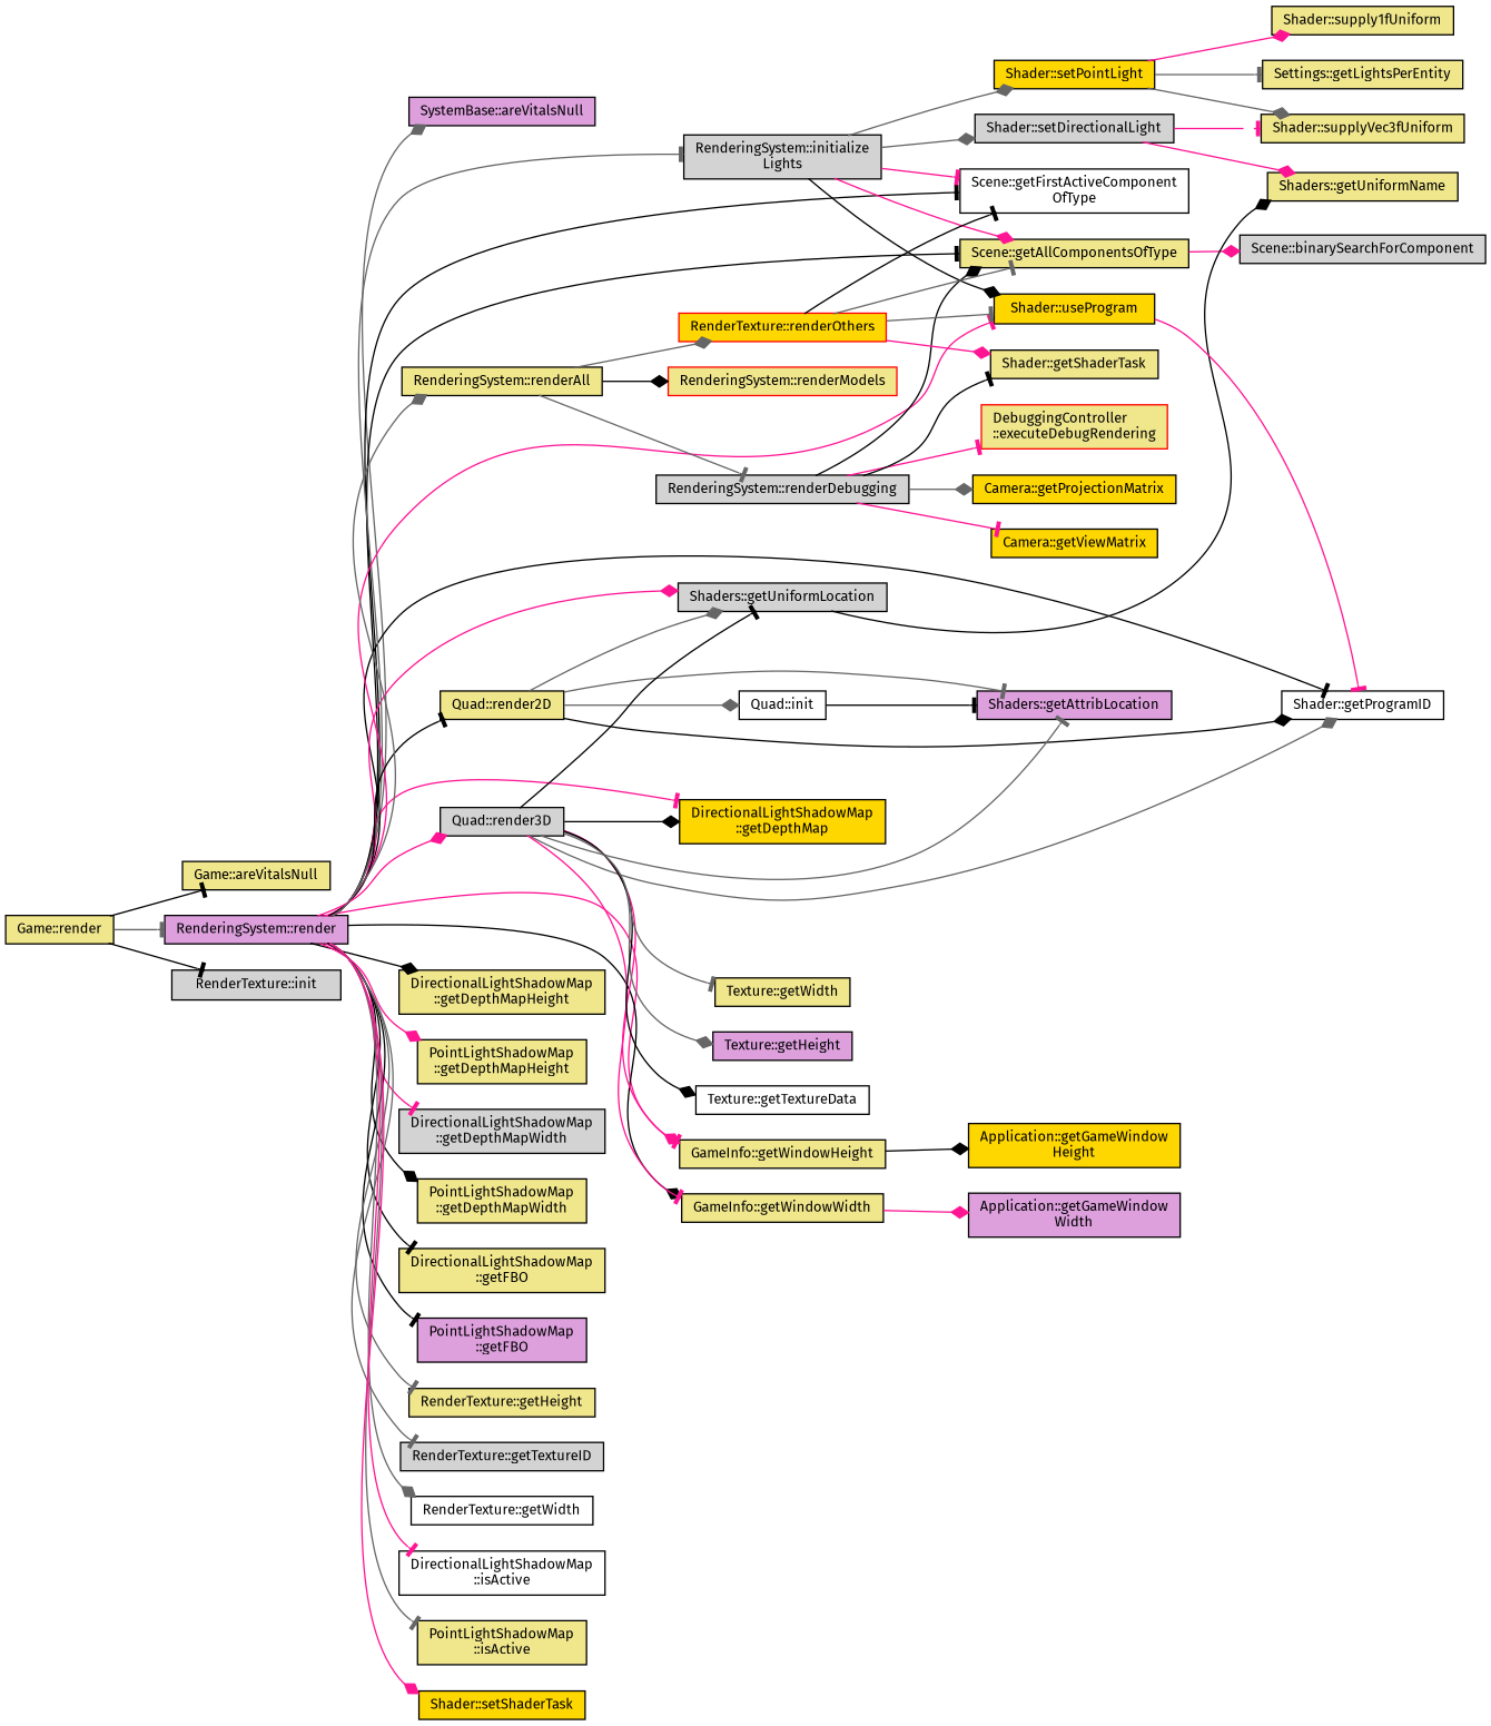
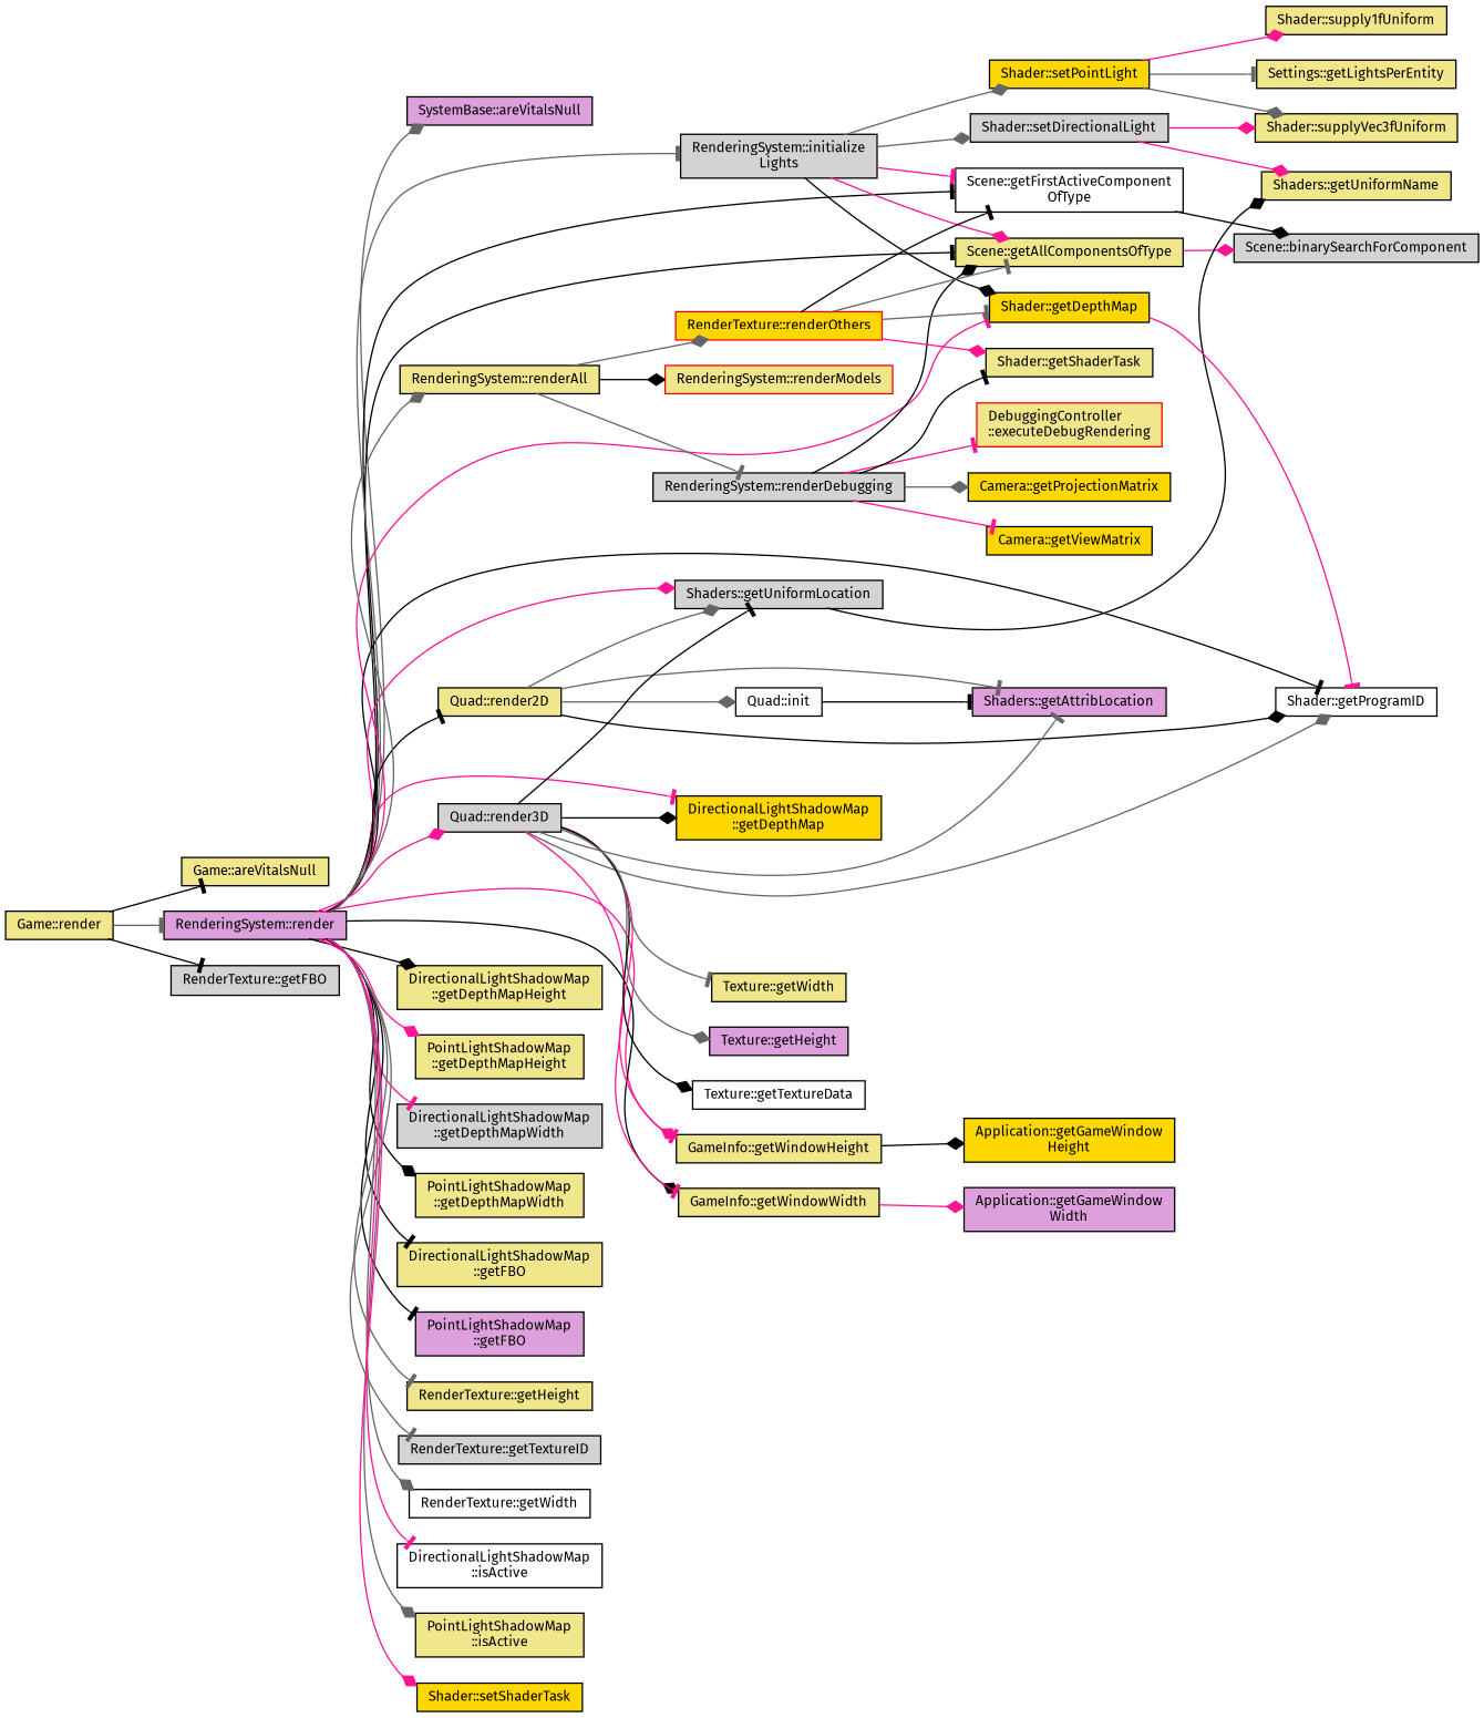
  digraph {
    fontname="Fira Sans"
    rankdir=LR
    node [color=black fillcolor=khaki fontname="Fira Sans" fontsize=10 shape=record style=filled]
    edge [arrowhead=diamond color=black fontname="Fira Sans" fontsize=10 labelfontname=Helvetica labelfontsize=10 style=solid]
    n1 [fontcolor=black height=0.2 label="Game::render" width=0.4]
    n2 [height=0.2 label="Game::areVitalsNull" width=0.4]
    n3 [fillcolor=plum height=0.2 label="RenderingSystem::render" width=0.4]
-   n4 [fillcolor=lightgrey height=0.2 label="RenderTexture::init" width=0.4]
+   n4 [fillcolor=lightgrey height=0.2 label="RenderTexture::getFBO" width=0.4]
    n5 [fillcolor=plum height=0.2 label="SystemBase::areVitalsNull" width=0.4]
    n6 [height=0.2 label="Scene::getAllComponentsOfType" width=0.4]
    n7 [fillcolor=gold height=0.2 label="DirectionalLightShadowMap\l::getDepthMap" width=0.4]
    n8 [height=0.2 label="DirectionalLightShadowMap\l::getDepthMapHeight" width=0.4]
    n9 [height=0.2 label="PointLightShadowMap\l::getDepthMapHeight" width=0.4]
    n10 [fillcolor=lightgrey height=0.2 label="DirectionalLightShadowMap\l::getDepthMapWidth" width=0.4]
    n11 [height=0.2 label="PointLightShadowMap\l::getDepthMapWidth" width=0.4]
    n12 [height=0.2 label="DirectionalLightShadowMap\l::getFBO" width=0.4]
    n13 [fillcolor=plum height=0.2 label="PointLightShadowMap\l::getFBO" width=0.4]
    n14 [fillcolor=white height=0.2 label="Scene::getFirstActiveComponent\lOfType" width=0.4]
    n15 [height=0.2 label="RenderTexture::getHeight" width=0.4]
    n16 [fillcolor=white height=0.2 label="Shader::getProgramID" width=0.4]
    n17 [fillcolor=lightgrey height=0.2 label="RenderTexture::getTextureID" width=0.4]
    n18 [fillcolor=lightgrey height=0.2 label="Shaders::getUniformLocation" width=0.4]
    n19 [fillcolor=white height=0.2 label="RenderTexture::getWidth" width=0.4]
    n20 [height=0.2 label="GameInfo::getWindowHeight" width=0.4]
    n21 [height=0.2 label="GameInfo::getWindowWidth" width=0.4]
    n22 [fillcolor=lightgrey height=0.2 label="RenderingSystem::initialize\lLights" width=0.4]
-   n23 [fillcolor=gold height=0.2 label="Shader::useProgram" width=0.4]
+   n23 [fillcolor=gold height=0.2 label="Shader::getDepthMap" width=0.4]
    n24 [fillcolor=white height=0.2 label="DirectionalLightShadowMap\l::isActive" width=0.4]
    n25 [height=0.2 label="PointLightShadowMap\l::isActive" width=0.4]
    n26 [height=0.2 label="Quad::render2D" width=0.4]
    n27 [fillcolor=lightgrey height=0.2 label="Quad::render3D" width=0.4]
    n28 [height=0.2 label="RenderingSystem::renderAll" width=0.4]
    n29 [fillcolor=gold height=0.2 label="Shader::setShaderTask" width=0.4]
    n30 [fillcolor=lightgrey height=0.2 label="Scene::binarySearchForComponent" width=0.4]
    n31 [height=0.2 label="Shaders::getUniformName" width=0.4]
    n32 [fillcolor=gold height=0.2 label="Application::getGameWindow\lHeight" width=0.4]
    n33 [fillcolor=plum height=0.2 label="Application::getGameWindow\lWidth" width=0.4]
    n34 [fillcolor=lightgrey height=0.2 label="Shader::setDirectionalLight" width=0.4]
    n35 [fillcolor=gold height=0.2 label="Shader::setPointLight" width=0.4]
    n36 [fillcolor=plum height=0.2 label="Shaders::getAttribLocation" width=0.4]
    n37 [fillcolor=white height=0.2 label="Quad::init" width=0.4]
    n38 [fillcolor=plum height=0.2 label="Texture::getHeight" width=0.4]
    n39 [fillcolor=white height=0.2 label="Texture::getTextureData" width=0.4]
    n40 [height=0.2 label="Texture::getWidth" width=0.4]
    n41 [fillcolor=lightgrey height=0.2 label="RenderingSystem::renderDebugging" width=0.4]
    n42 [color=red height=0.2 label="RenderingSystem::renderModels" width=0.4]
    n43 [color=red fillcolor=gold height=0.2 label="RenderTexture::renderOthers" width=0.4]
    n44 [height=0.2 label="Shader::supplyVec3fUniform" width=0.4]
    n45 [height=0.2 label="Settings::getLightsPerEntity" width=0.4]
    n46 [height=0.2 label="Shader::supply1fUniform" width=0.4]
    n47 [color=red height=0.2 label="DebuggingController\l::executeDebugRendering" width=0.4]
    n48 [fillcolor=gold height=0.2 label="Camera::getProjectionMatrix" width=0.4]
    n49 [height=0.2 label="Shader::getShaderTask" width=0.4]
    n50 [fillcolor=gold height=0.2 label="Camera::getViewMatrix" width=0.4]
    n1 -> n2 [arrowhead=tee]
    n1 -> n3 [arrowhead=tee color=gray40]
    n1 -> n4 [arrowhead=tee]
    n3 -> n5 [color=gray40]
    n3 -> n6 [arrowhead=tee]
    n3 -> n7 [arrowhead=tee color=deeppink]
    n3 -> n8
    n3 -> n9 [color=deeppink]
    n3 -> n10 [arrowhead=tee color=deeppink]
    n3 -> n11
    n3 -> n12 [arrowhead=tee]
    n3 -> n13 [arrowhead=tee]
    n3 -> n14 [arrowhead=tee]
    n3 -> n15 [arrowhead=tee color=gray40]
    n3 -> n16 [arrowhead=tee]
    n3 -> n17 [arrowhead=tee color=gray40]
    n3 -> n18 [color=deeppink]
    n3 -> n19 [color=gray40]
    n3 -> n20 [arrowhead=tee color=deeppink]
    n3 -> n21
    n3 -> n22 [arrowhead=tee color=gray40]
    n3 -> n23 [arrowhead=tee color=deeppink]
    n3 -> n24 [arrowhead=tee color=deeppink]
-   n3 -> n25 [arrowhead=tee color=gray40]
+   n3 -> n25 [color=gray40]
    n3 -> n26 [arrowhead=tee]
    n3 -> n27 [color=deeppink]
    n3 -> n28 [color=gray40]
    n3 -> n29 [color=deeppink]
    n6 -> n30 [color=deeppink]
+   n14 -> n30
    n18 -> n31
    n20 -> n32
    n21 -> n33 [color=deeppink]
    n22 -> n6 [color=deeppink]
    n22 -> n14 [arrowhead=tee color=deeppink]
    n22 -> n23
    n22 -> n34 [color=gray40]
    n22 -> n35 [color=gray40]
    n23 -> n16 [arrowhead=tee color=deeppink]
    n26 -> n16
    n26 -> n18 [color=gray40]
    n26 -> n36 [arrowhead=tee color=gray40]
    n26 -> n37 [color=gray40]
    n27 -> n7
    n27 -> n16 [color=gray40]
    n27 -> n18 [arrowhead=tee]
    n27 -> n20 [color=deeppink]
    n27 -> n21 [arrowhead=tee color=deeppink]
    n27 -> n36 [arrowhead=tee color=gray40]
    n27 -> n38 [color=gray40]
    n27 -> n39
    n27 -> n40 [arrowhead=tee color=gray40]
    n28 -> n41 [arrowhead=tee color=gray40]
    n28 -> n42
    n28 -> n43 [color=gray40]
    n34 -> n31 [color=deeppink]
-   n34 -> n44 [arrowhead=tee color=deeppink]
+   n34 -> n44 [color=deeppink]
    n35 -> n44 [color=gray40]
    n35 -> n45 [arrowhead=tee color=gray40]
    n35 -> n46 [color=deeppink]
    n37 -> n36 [arrowhead=tee]
    n41 -> n6
    n41 -> n47 [arrowhead=tee color=deeppink]
    n41 -> n48 [color=gray40]
    n41 -> n49 [arrowhead=tee]
    n41 -> n50 [arrowhead=tee color=deeppink]
    n43 -> n6 [arrowhead=tee color=gray40]
    n43 -> n14 [arrowhead=tee]
    n43 -> n23 [arrowhead=tee color=gray40]
    n43 -> n49 [color=deeppink]
  }
